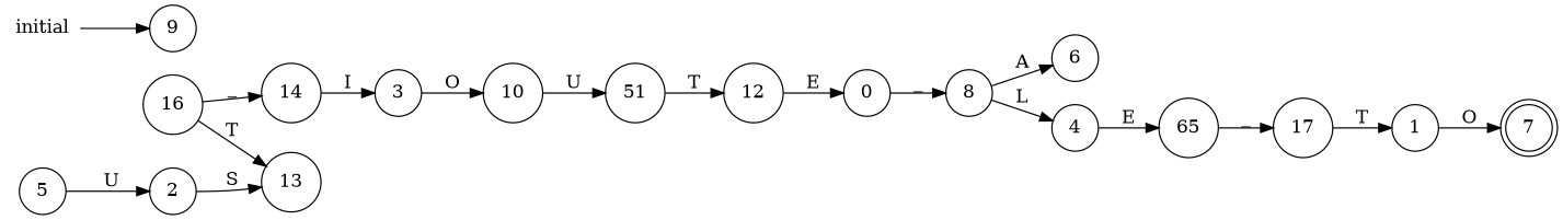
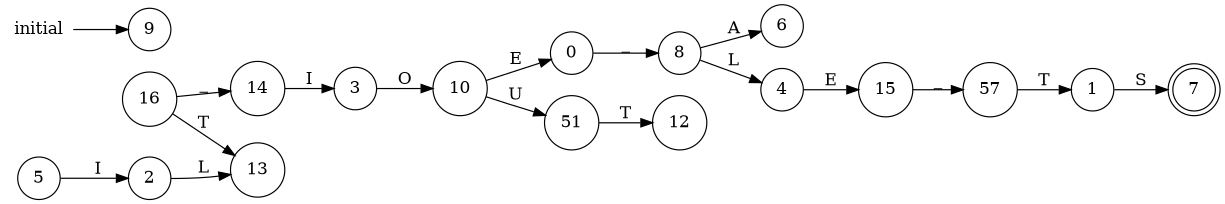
  digraph {
    rankdir=LR
    node [shape=circle]
    0
    8
    6
    4
    7 [shape=doublecircle]
    1
    2
    13
    16
    14
    3
    10
    n13 [label=51]
    12
-   15 [label=65]
-   17
+   15
+   17 [label=57]
    5
    initial [shape=plaintext]
    9
    0 -> 8 [label=_]
    8 -> 6 [label=A]
    8 -> 4 [label=L]
    4 -> 15 [label=E]
-   1 -> 7 [label=O]
-   2 -> 13 [label=S]
+   1 -> 7 [label=S]
+   2 -> 13 [label=L]
    16 -> 13 [label=T]
    16 -> 14 [label=_]
    14 -> 3 [label=I]
    3 -> 10 [label=O]
    10 -> n13 [label=U]
    n13 -> 12 [label=T]
-   12 -> 0 [label=E]
+   10 -> 0 [label=E]
    15 -> 17 [label=_]
    17 -> 1 [label=T]
-   5 -> 2 [label=U]
+   5 -> 2 [label=I]
    initial -> 9
  }
